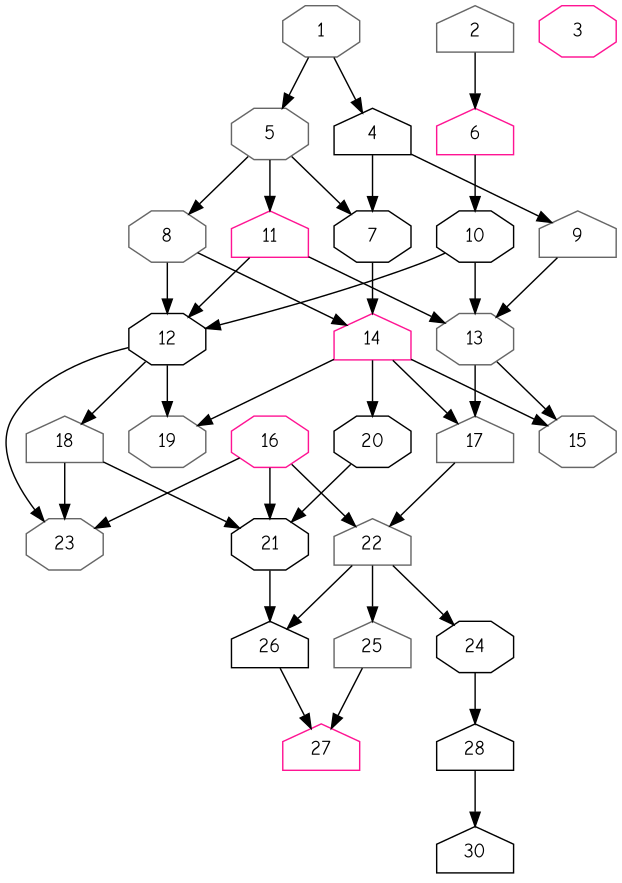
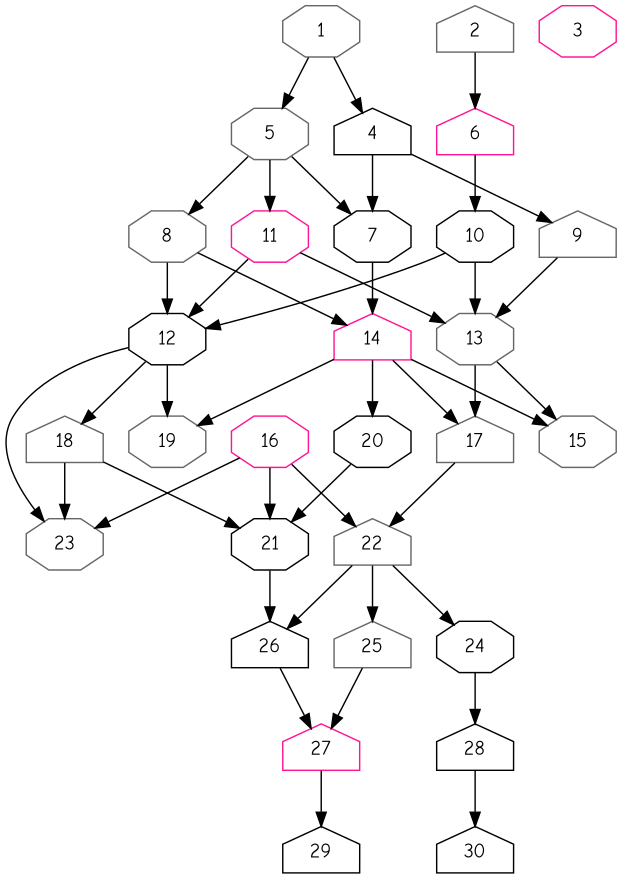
  digraph {
    fontname="Comic Neue"
    node [alpha=0.07 color=gray40 compute_size=134217728000 fontname="Comic Neue" result_size=74752 shape=octagon]
    edge [fontname="Comic Neue"]
    1 [alpha=0.10 compute_size=626963251200 ram=11856224 result_size=91136 trans_size=799763]
    4 [alpha=0.04 color=black compute_size=8089665536 ram=2082944 shape=house trans_size=681479]
    5 [compute_size=68719476736 ram=41660768 trans_size=892313]
    7 [alpha=0.09 color=black compute_size=636624568320 ram=15439232 result_size=91136 trans_size=789949]
    9 [alpha=0.02 compute_size=6807224320 ram=18607232 shape=house trans_size=136572]
    8 [alpha=0.10 compute_size=38503766016 ram=37650080 result_size=54272 trans_size=1047553]
-   11 [alpha=0.18 color=deeppink ram=40014992 result_size=1024 shape=house trans_size=117646]
+   11 [alpha=0.18 color=deeppink ram=40014992 result_size=1024 trans_size=117646]
    14 [alpha=0.14 color=deeppink compute_size=28991029248 ram=36902432 result_size=29696 shape=house trans_size=949537]
    13 [alpha=0.04 compute_size=154224033792 ram=26498720 trans_size=949153]
    12 [alpha=0.13 color=black compute_size=863666176 ram=35996384 result_size=70656 trans_size=67008]
    2 [alpha=0.20 compute_size=86327537169 ram=22605248 result_size=29696 shape=house trans_size=454053]
    6 [alpha=0.09 color=deeppink compute_size=6623412224 ram=51236048 result_size=70656 shape=house trans_size=402743]
    10 [alpha=0.16 color=black compute_size=106693656576 ram=35861744 trans_size=375570]
    3 [alpha=0.03 color=deeppink compute_size=9427869696 ram=28667216 result_size=0 trans_size=943175]
    19 [ram=10155008 result_size=0 trans_size=610956]
    15 [alpha=0.14 compute_size=7177207808 ram=7503392 result_size=0 trans_size=35263]
    17 [alpha=0.15 compute_size=368293445632 ram=42194576 result_size=9216 shape=house trans_size=399003]
    20 [alpha=0.12 color=black compute_size=1226596352 ram=20444672 result_size=70656 trans_size=429981]
    18 [alpha=0.08 compute_size=38733209600 ram=47621360 result_size=1024 shape=house trans_size=927287]
    23 [alpha=0.11 compute_size=868209917952 ram=51019040 result_size=0 trans_size=287016]
    22 [alpha=0.17 compute_size=972906496 ram=21094112 result_size=70656 shape=house trans_size=647784]
    21 [alpha=0.05 color=black compute_size=782757789696 ram=19345376 result_size=54272 trans_size=817985]
    16 [alpha=0.03 color=deeppink compute_size=565133312 ram=38841248 result_size=70656 trans_size=297630]
    26 [alpha=0.13 color=black compute_size=71461502976 ram=7468544 shape=house trans_size=713352]
    24 [alpha=0.09 color=black compute_size=231928233984 ram=47577008 result_size=13312 trans_size=496284]
    25 [alpha=0.19 compute_size=25736196096 ram=30518912 result_size=54272 shape=house trans_size=115184]
    27 [alpha=0.12 color=deeppink compute_size=4079812608 ram=33601376 result_size=13312 shape=house trans_size=139513]
    28 [color=black compute_size=1073741824000 ram=30743840 result_size=1024 shape=house trans_size=401624]
+   29 [alpha=0.14 color=black compute_size=22006190080 ram=590816 result_size=0 shape=house trans_size=554243]
    30 [alpha=0.13 color=black compute_size=549755813888 ram=38196560 result_size=0 shape=house trans_size=324612]
    1 -> 4
    1 -> 5
    4 -> 7
    4 -> 9
    5 -> 7
    5 -> 8
    5 -> 11
    7 -> 14
    9 -> 13
    8 -> 14
    8 -> 12
    11 -> 13
    11 -> 12
    14 -> 19
    14 -> 15
    14 -> 17
    14 -> 20
    13 -> 15
    13 -> 17
    12 -> 19
    12 -> 18
    12 -> 23
    2 -> 6
    6 -> 10
    10 -> 13
    10 -> 12
    17 -> 22
    20 -> 21
    18 -> 23
    18 -> 21
    22 -> 26
    22 -> 24
    22 -> 25
    21 -> 26
    16 -> 23
    16 -> 22
    16 -> 21
    26 -> 27
    24 -> 28
    25 -> 27
+   27 -> 29
    28 -> 30
  }
